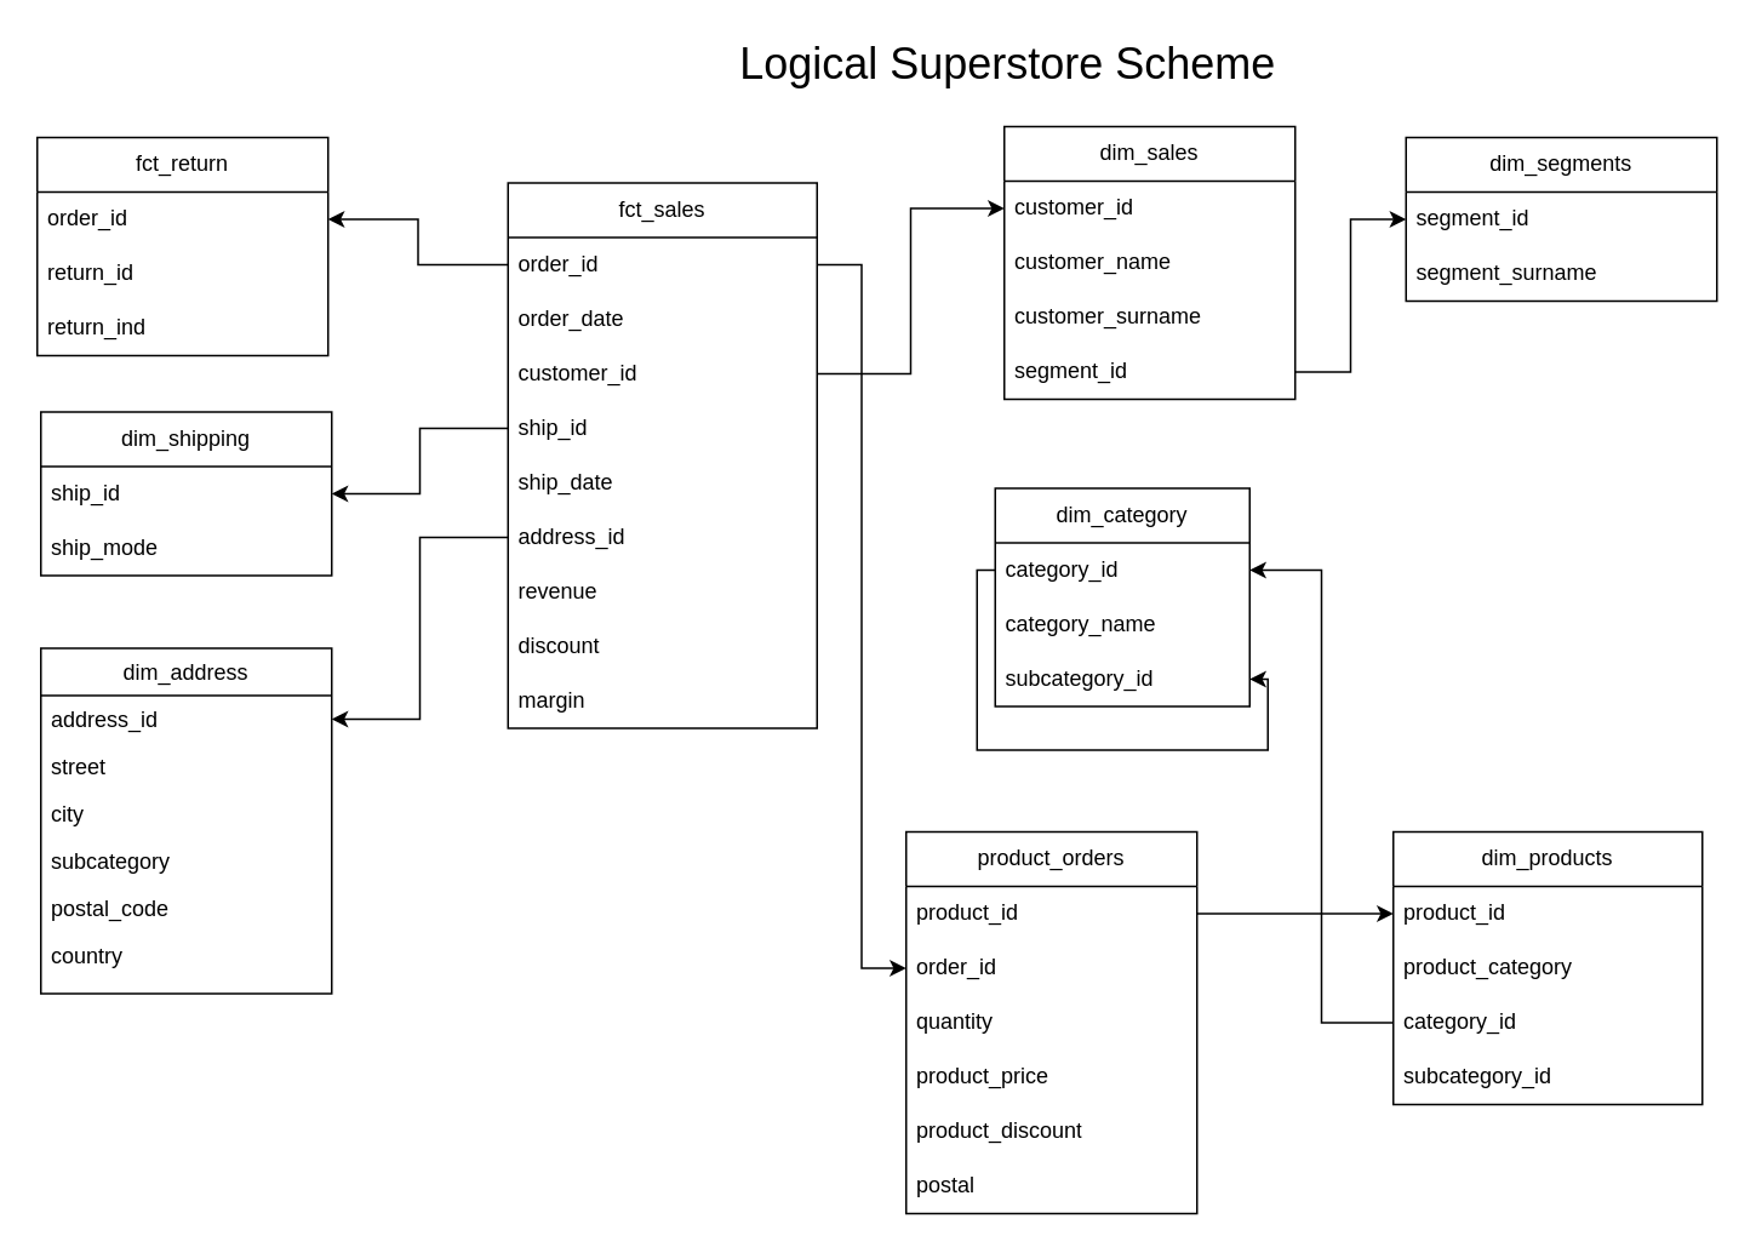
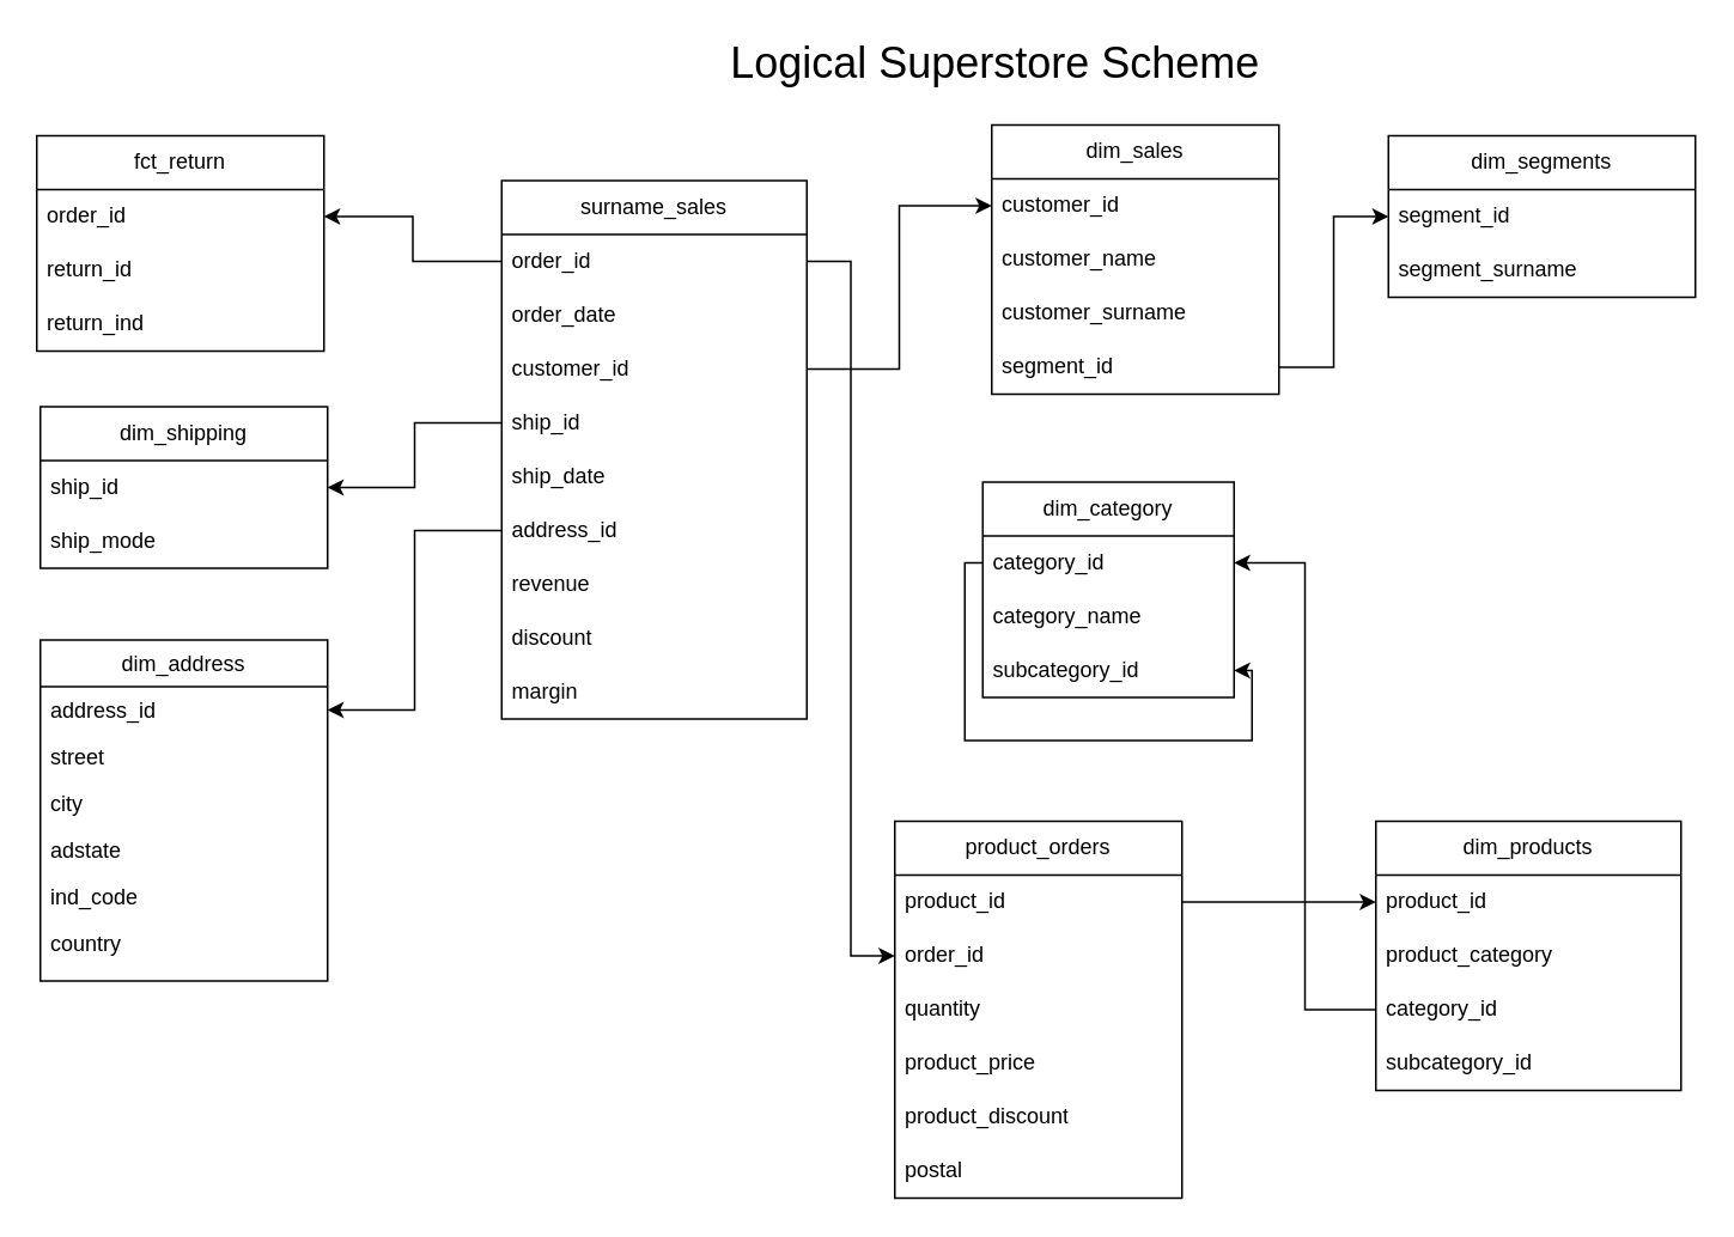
  <mxCell id="0" />
  <mxCell id="1" parent="0" />
  <mxCell id="2" value="dim_address" style="swimlane;fontStyle=0;align=center;verticalAlign=top;childLayout=stackLayout;horizontal=1;startSize=26;horizontalStack=0;resizeParent=1;resizeLast=0;collapsible=1;marginBottom=0;rounded=0;shadow=0;strokeWidth=1;" parent="1" vertex="1"><mxGeometry x="22" y="356" width="160" height="190" as="geometry"><mxRectangle x="550" y="140" width="160" height="26" as="alternateBounds" /></mxGeometry></mxCell>
  <mxCell id="3" value="address_id" style="text;align=left;verticalAlign=top;spacingLeft=4;spacingRight=4;overflow=hidden;rotatable=0;points=[[0,0.5],[1,0.5]];portConstraint=eastwest;" parent="2" vertex="1"><mxGeometry y="26" width="160" height="26" as="geometry" /></mxCell>
  <mxCell id="4" value="street" style="text;align=left;verticalAlign=top;spacingLeft=4;spacingRight=4;overflow=hidden;rotatable=0;points=[[0,0.5],[1,0.5]];portConstraint=eastwest;" parent="2" vertex="1"><mxGeometry y="52" width="160" height="26" as="geometry" /></mxCell>
  <mxCell id="5" value="city" style="text;align=left;verticalAlign=top;spacingLeft=4;spacingRight=4;overflow=hidden;rotatable=0;points=[[0,0.5],[1,0.5]];portConstraint=eastwest;rounded=0;shadow=0;html=0;" parent="2" vertex="1"><mxGeometry y="78" width="160" height="26" as="geometry" /></mxCell>
- <mxCell id="6" value="subcategory" style="text;align=left;verticalAlign=top;spacingLeft=4;spacingRight=4;overflow=hidden;rotatable=0;points=[[0,0.5],[1,0.5]];portConstraint=eastwest;rounded=0;shadow=0;html=0;" parent="2" vertex="1"><mxGeometry y="104" width="160" height="26" as="geometry" /></mxCell>
- <mxCell id="7" value="postal_code" style="text;align=left;verticalAlign=top;spacingLeft=4;spacingRight=4;overflow=hidden;rotatable=0;points=[[0,0.5],[1,0.5]];portConstraint=eastwest;rounded=0;shadow=0;html=0;" parent="2" vertex="1"><mxGeometry y="130" width="160" height="26" as="geometry" /></mxCell>
+ <mxCell id="6" value="adstate" style="text;align=left;verticalAlign=top;spacingLeft=4;spacingRight=4;overflow=hidden;rotatable=0;points=[[0,0.5],[1,0.5]];portConstraint=eastwest;rounded=0;shadow=0;html=0;" parent="2" vertex="1"><mxGeometry y="104" width="160" height="26" as="geometry" /></mxCell>
+ <mxCell id="7" value="ind_code" style="text;align=left;verticalAlign=top;spacingLeft=4;spacingRight=4;overflow=hidden;rotatable=0;points=[[0,0.5],[1,0.5]];portConstraint=eastwest;rounded=0;shadow=0;html=0;" parent="2" vertex="1"><mxGeometry y="130" width="160" height="26" as="geometry" /></mxCell>
  <mxCell id="8" value="country" style="text;align=left;verticalAlign=top;spacingLeft=4;spacingRight=4;overflow=hidden;rotatable=0;points=[[0,0.5],[1,0.5]];portConstraint=eastwest;rounded=0;shadow=0;html=0;" parent="2" vertex="1"><mxGeometry y="156" width="160" height="26" as="geometry" /></mxCell>
- <mxCell id="9" value="fct_sales" style="swimlane;fontStyle=0;childLayout=stackLayout;horizontal=1;startSize=30;horizontalStack=0;resizeParent=1;resizeParentMax=0;resizeLast=0;collapsible=1;marginBottom=0;whiteSpace=wrap;html=1;" parent="1" vertex="1"><mxGeometry x="279" y="100" width="170" height="300" as="geometry" /></mxCell>
+ <mxCell id="9" value="surname_sales" style="swimlane;fontStyle=0;childLayout=stackLayout;horizontal=1;startSize=30;horizontalStack=0;resizeParent=1;resizeParentMax=0;resizeLast=0;collapsible=1;marginBottom=0;whiteSpace=wrap;html=1;" parent="1" vertex="1"><mxGeometry x="279" y="100" width="170" height="300" as="geometry" /></mxCell>
  <mxCell id="10" value="order_id" style="text;strokeColor=none;fillColor=none;align=left;verticalAlign=middle;spacingLeft=4;spacingRight=4;overflow=hidden;points=[[0,0.5],[1,0.5]];portConstraint=eastwest;rotatable=0;whiteSpace=wrap;html=1;" parent="9" vertex="1"><mxGeometry y="30" width="170" height="30" as="geometry" /></mxCell>
  <mxCell id="11" value="order_date" style="text;strokeColor=none;fillColor=none;align=left;verticalAlign=middle;spacingLeft=4;spacingRight=4;overflow=hidden;points=[[0,0.5],[1,0.5]];portConstraint=eastwest;rotatable=0;whiteSpace=wrap;html=1;" parent="9" vertex="1"><mxGeometry y="60" width="170" height="30" as="geometry" /></mxCell>
  <mxCell id="12" value="customer_id" style="text;strokeColor=none;fillColor=none;align=left;verticalAlign=middle;spacingLeft=4;spacingRight=4;overflow=hidden;points=[[0,0.5],[1,0.5]];portConstraint=eastwest;rotatable=0;whiteSpace=wrap;html=1;" parent="9" vertex="1"><mxGeometry y="90" width="170" height="30" as="geometry" /></mxCell>
  <mxCell id="13" value="ship_id" style="text;strokeColor=none;fillColor=none;align=left;verticalAlign=middle;spacingLeft=4;spacingRight=4;overflow=hidden;points=[[0,0.5],[1,0.5]];portConstraint=eastwest;rotatable=0;whiteSpace=wrap;html=1;" parent="9" vertex="1"><mxGeometry y="120" width="170" height="30" as="geometry" /></mxCell>
  <mxCell id="14" value="ship_date" style="text;strokeColor=none;fillColor=none;align=left;verticalAlign=middle;spacingLeft=4;spacingRight=4;overflow=hidden;points=[[0,0.5],[1,0.5]];portConstraint=eastwest;rotatable=0;whiteSpace=wrap;html=1;" parent="9" vertex="1"><mxGeometry y="150" width="170" height="30" as="geometry" /></mxCell>
  <mxCell id="15" value="address_id" style="text;strokeColor=none;fillColor=none;align=left;verticalAlign=middle;spacingLeft=4;spacingRight=4;overflow=hidden;points=[[0,0.5],[1,0.5]];portConstraint=eastwest;rotatable=0;whiteSpace=wrap;html=1;" parent="9" vertex="1"><mxGeometry y="180" width="170" height="30" as="geometry" /></mxCell>
  <mxCell id="16" value="revenue" style="text;strokeColor=none;fillColor=none;align=left;verticalAlign=middle;spacingLeft=4;spacingRight=4;overflow=hidden;points=[[0,0.5],[1,0.5]];portConstraint=eastwest;rotatable=0;whiteSpace=wrap;html=1;" parent="9" vertex="1"><mxGeometry y="210" width="170" height="30" as="geometry" /></mxCell>
  <mxCell id="17" value="discount" style="text;strokeColor=none;fillColor=none;align=left;verticalAlign=middle;spacingLeft=4;spacingRight=4;overflow=hidden;points=[[0,0.5],[1,0.5]];portConstraint=eastwest;rotatable=0;whiteSpace=wrap;html=1;" parent="9" vertex="1"><mxGeometry y="240" width="170" height="30" as="geometry" /></mxCell>
  <mxCell id="18" value="margin" style="text;strokeColor=none;fillColor=none;align=left;verticalAlign=middle;spacingLeft=4;spacingRight=4;overflow=hidden;points=[[0,0.5],[1,0.5]];portConstraint=eastwest;rotatable=0;whiteSpace=wrap;html=1;" parent="9" vertex="1"><mxGeometry y="270" width="170" height="30" as="geometry" /></mxCell>
  <mxCell id="19" value="dim_sales" style="swimlane;fontStyle=0;childLayout=stackLayout;horizontal=1;startSize=30;horizontalStack=0;resizeParent=1;resizeParentMax=0;resizeLast=0;collapsible=1;marginBottom=0;whiteSpace=wrap;html=1;" parent="1" vertex="1"><mxGeometry x="552" y="69" width="160" height="150" as="geometry" /></mxCell>
  <mxCell id="20" value="customer_id" style="text;strokeColor=none;fillColor=none;align=left;verticalAlign=middle;spacingLeft=4;spacingRight=4;overflow=hidden;points=[[0,0.5],[1,0.5]];portConstraint=eastwest;rotatable=0;whiteSpace=wrap;html=1;" parent="19" vertex="1"><mxGeometry y="30" width="160" height="30" as="geometry" /></mxCell>
  <mxCell id="21" value="customer_name" style="text;strokeColor=none;fillColor=none;align=left;verticalAlign=middle;spacingLeft=4;spacingRight=4;overflow=hidden;points=[[0,0.5],[1,0.5]];portConstraint=eastwest;rotatable=0;whiteSpace=wrap;html=1;" parent="19" vertex="1"><mxGeometry y="60" width="160" height="30" as="geometry" /></mxCell>
  <mxCell id="22" value="customer_surname" style="text;strokeColor=none;fillColor=none;align=left;verticalAlign=middle;spacingLeft=4;spacingRight=4;overflow=hidden;points=[[0,0.5],[1,0.5]];portConstraint=eastwest;rotatable=0;whiteSpace=wrap;html=1;" parent="19" vertex="1"><mxGeometry y="90" width="160" height="30" as="geometry" /></mxCell>
  <mxCell id="23" value="segment_id" style="text;strokeColor=none;fillColor=none;align=left;verticalAlign=middle;spacingLeft=4;spacingRight=4;overflow=hidden;points=[[0,0.5],[1,0.5]];portConstraint=eastwest;rotatable=0;whiteSpace=wrap;html=1;" parent="19" vertex="1"><mxGeometry y="120" width="160" height="30" as="geometry" /></mxCell>
  <mxCell id="24" value="fct_return" style="swimlane;fontStyle=0;childLayout=stackLayout;horizontal=1;startSize=30;horizontalStack=0;resizeParent=1;resizeParentMax=0;resizeLast=0;collapsible=1;marginBottom=0;whiteSpace=wrap;html=1;" parent="1" vertex="1"><mxGeometry x="20" y="75" width="160" height="120" as="geometry" /></mxCell>
  <mxCell id="25" value="order_id" style="text;strokeColor=none;fillColor=none;align=left;verticalAlign=middle;spacingLeft=4;spacingRight=4;overflow=hidden;points=[[0,0.5],[1,0.5]];portConstraint=eastwest;rotatable=0;whiteSpace=wrap;html=1;" parent="24" vertex="1"><mxGeometry y="30" width="160" height="30" as="geometry" /></mxCell>
  <mxCell id="26" value="return_id" style="text;strokeColor=none;fillColor=none;align=left;verticalAlign=middle;spacingLeft=4;spacingRight=4;overflow=hidden;points=[[0,0.5],[1,0.5]];portConstraint=eastwest;rotatable=0;whiteSpace=wrap;html=1;" parent="24" vertex="1"><mxGeometry y="60" width="160" height="30" as="geometry" /></mxCell>
  <mxCell id="27" value="return_ind" style="text;strokeColor=none;fillColor=none;align=left;verticalAlign=middle;spacingLeft=4;spacingRight=4;overflow=hidden;points=[[0,0.5],[1,0.5]];portConstraint=eastwest;rotatable=0;whiteSpace=wrap;html=1;" parent="24" vertex="1"><mxGeometry y="90" width="160" height="30" as="geometry" /></mxCell>
  <mxCell id="28" value="product_orders" style="swimlane;fontStyle=0;childLayout=stackLayout;horizontal=1;startSize=30;horizontalStack=0;resizeParent=1;resizeParentMax=0;resizeLast=0;collapsible=1;marginBottom=0;whiteSpace=wrap;html=1;" parent="1" vertex="1"><mxGeometry x="498" y="457" width="160" height="210" as="geometry" /></mxCell>
  <mxCell id="29" value="product_id" style="text;strokeColor=none;fillColor=none;align=left;verticalAlign=middle;spacingLeft=4;spacingRight=4;overflow=hidden;points=[[0,0.5],[1,0.5]];portConstraint=eastwest;rotatable=0;whiteSpace=wrap;html=1;" parent="28" vertex="1"><mxGeometry y="30" width="160" height="30" as="geometry" /></mxCell>
  <mxCell id="30" value="order_id" style="text;strokeColor=none;fillColor=none;align=left;verticalAlign=middle;spacingLeft=4;spacingRight=4;overflow=hidden;points=[[0,0.5],[1,0.5]];portConstraint=eastwest;rotatable=0;whiteSpace=wrap;html=1;" parent="28" vertex="1"><mxGeometry y="60" width="160" height="30" as="geometry" /></mxCell>
  <mxCell id="31" value="quantity" style="text;strokeColor=none;fillColor=none;align=left;verticalAlign=middle;spacingLeft=4;spacingRight=4;overflow=hidden;points=[[0,0.5],[1,0.5]];portConstraint=eastwest;rotatable=0;whiteSpace=wrap;html=1;" parent="28" vertex="1"><mxGeometry y="90" width="160" height="30" as="geometry" /></mxCell>
  <mxCell id="32" value="product_price" style="text;strokeColor=none;fillColor=none;align=left;verticalAlign=middle;spacingLeft=4;spacingRight=4;overflow=hidden;points=[[0,0.5],[1,0.5]];portConstraint=eastwest;rotatable=0;whiteSpace=wrap;html=1;" parent="28" vertex="1"><mxGeometry y="120" width="160" height="30" as="geometry" /></mxCell>
  <mxCell id="33" value="product_discount" style="text;strokeColor=none;fillColor=none;align=left;verticalAlign=middle;spacingLeft=4;spacingRight=4;overflow=hidden;points=[[0,0.5],[1,0.5]];portConstraint=eastwest;rotatable=0;whiteSpace=wrap;html=1;" parent="28" vertex="1"><mxGeometry y="150" width="160" height="30" as="geometry" /></mxCell>
  <mxCell id="34" value="postal" style="text;strokeColor=none;fillColor=none;align=left;verticalAlign=middle;spacingLeft=4;spacingRight=4;overflow=hidden;points=[[0,0.5],[1,0.5]];portConstraint=eastwest;rotatable=0;whiteSpace=wrap;html=1;" parent="28" vertex="1"><mxGeometry y="180" width="160" height="30" as="geometry" /></mxCell>
  <mxCell id="35" value="dim_shipping" style="swimlane;fontStyle=0;childLayout=stackLayout;horizontal=1;startSize=30;horizontalStack=0;resizeParent=1;resizeParentMax=0;resizeLast=0;collapsible=1;marginBottom=0;whiteSpace=wrap;html=1;" parent="1" vertex="1"><mxGeometry x="22" y="226" width="160" height="90" as="geometry" /></mxCell>
  <mxCell id="36" value="ship_id" style="text;strokeColor=none;fillColor=none;align=left;verticalAlign=middle;spacingLeft=4;spacingRight=4;overflow=hidden;points=[[0,0.5],[1,0.5]];portConstraint=eastwest;rotatable=0;whiteSpace=wrap;html=1;" parent="35" vertex="1"><mxGeometry y="30" width="160" height="30" as="geometry" /></mxCell>
  <mxCell id="37" value="ship_mode" style="text;strokeColor=none;fillColor=none;align=left;verticalAlign=middle;spacingLeft=4;spacingRight=4;overflow=hidden;points=[[0,0.5],[1,0.5]];portConstraint=eastwest;rotatable=0;whiteSpace=wrap;html=1;" parent="35" vertex="1"><mxGeometry y="60" width="160" height="30" as="geometry" /></mxCell>
  <mxCell id="38" value="" style="endArrow=classic;html=1;rounded=0;edgeStyle=orthogonalEdgeStyle;endFill=1;" parent="1" source="13" target="36" edge="1"><mxGeometry width="50" height="50" relative="1" as="geometry"><mxPoint x="551" y="563" as="sourcePoint" /><mxPoint x="601" y="513" as="targetPoint" /></mxGeometry></mxCell>
  <mxCell id="39" value="dim_segments" style="swimlane;fontStyle=0;childLayout=stackLayout;horizontal=1;startSize=30;horizontalStack=0;resizeParent=1;resizeParentMax=0;resizeLast=0;collapsible=1;marginBottom=0;whiteSpace=wrap;html=1;" parent="1" vertex="1"><mxGeometry x="773" y="75" width="171" height="90" as="geometry" /></mxCell>
  <mxCell id="40" value="segment_id" style="text;strokeColor=none;fillColor=none;align=left;verticalAlign=middle;spacingLeft=4;spacingRight=4;overflow=hidden;points=[[0,0.5],[1,0.5]];portConstraint=eastwest;rotatable=0;whiteSpace=wrap;html=1;" parent="39" vertex="1"><mxGeometry y="30" width="171" height="30" as="geometry" /></mxCell>
  <mxCell id="41" value="segment_surname" style="text;strokeColor=none;fillColor=none;align=left;verticalAlign=middle;spacingLeft=4;spacingRight=4;overflow=hidden;points=[[0,0.5],[1,0.5]];portConstraint=eastwest;rotatable=0;whiteSpace=wrap;html=1;" parent="39" vertex="1"><mxGeometry y="60" width="171" height="30" as="geometry" /></mxCell>
  <mxCell id="42" value="" style="endArrow=classic;html=1;rounded=0;edgeStyle=orthogonalEdgeStyle;endFill=1;" parent="1" source="15" target="3" edge="1"><mxGeometry width="50" height="50" relative="1" as="geometry"><mxPoint x="471" y="723" as="sourcePoint" /><mxPoint x="521" y="673" as="targetPoint" /></mxGeometry></mxCell>
  <mxCell id="43" value="" style="endArrow=classic;html=1;rounded=0;edgeStyle=orthogonalEdgeStyle;endFill=1;" parent="1" source="29" target="52" edge="1"><mxGeometry width="50" height="50" relative="1" as="geometry"><mxPoint x="151" y="103" as="sourcePoint" /><mxPoint x="201" y="53" as="targetPoint" /></mxGeometry></mxCell>
  <mxCell id="44" value="" style="endArrow=classic;html=1;rounded=0;edgeStyle=orthogonalEdgeStyle;endFill=1;" parent="1" source="10" target="25" edge="1"><mxGeometry width="50" height="50" relative="1" as="geometry"><mxPoint x="453" y="210" as="sourcePoint" /><mxPoint x="503" y="160" as="targetPoint" /></mxGeometry></mxCell>
  <mxCell id="45" value="dim_category" style="swimlane;fontStyle=0;childLayout=stackLayout;horizontal=1;startSize=30;horizontalStack=0;resizeParent=1;resizeParentMax=0;resizeLast=0;collapsible=1;marginBottom=0;whiteSpace=wrap;html=1;" parent="1" vertex="1"><mxGeometry x="547" y="268" width="140" height="120" as="geometry" /></mxCell>
  <mxCell id="46" value="category_id" style="text;strokeColor=none;fillColor=none;align=left;verticalAlign=middle;spacingLeft=4;spacingRight=4;overflow=hidden;points=[[0,0.5],[1,0.5]];portConstraint=eastwest;rotatable=0;whiteSpace=wrap;html=1;" parent="45" vertex="1"><mxGeometry y="30" width="140" height="30" as="geometry" /></mxCell>
  <mxCell id="47" value="category_name" style="text;strokeColor=none;fillColor=none;align=left;verticalAlign=middle;spacingLeft=4;spacingRight=4;overflow=hidden;points=[[0,0.5],[1,0.5]];portConstraint=eastwest;rotatable=0;whiteSpace=wrap;html=1;" parent="45" vertex="1"><mxGeometry y="60" width="140" height="30" as="geometry" /></mxCell>
  <mxCell id="48" value="subcategory_id" style="text;strokeColor=none;fillColor=none;align=left;verticalAlign=middle;spacingLeft=4;spacingRight=4;overflow=hidden;points=[[0,0.5],[1,0.5]];portConstraint=eastwest;rotatable=0;whiteSpace=wrap;html=1;" parent="45" vertex="1"><mxGeometry y="90" width="140" height="30" as="geometry" /></mxCell>
  <mxCell id="49" value="" style="endArrow=classic;html=1;rounded=0;edgeStyle=orthogonalEdgeStyle;" parent="45" source="46" target="48" edge="1"><mxGeometry width="50" height="50" relative="1" as="geometry"><mxPoint x="128" y="127" as="sourcePoint" /><mxPoint x="178" y="77" as="targetPoint" /><Array as="points"><mxPoint x="-10" y="45" /><mxPoint x="-10" y="144" /><mxPoint x="150" y="144" /><mxPoint x="150" y="105" /></Array></mxGeometry></mxCell>
  <mxCell id="50" value="" style="endArrow=classic;html=1;rounded=0;edgeStyle=orthogonalEdgeStyle;endFill=1;" parent="1" source="54" target="46" edge="1"><mxGeometry width="50" height="50" relative="1" as="geometry"><mxPoint x="451" y="133" as="sourcePoint" /><mxPoint x="501" y="83" as="targetPoint" /></mxGeometry></mxCell>
  <mxCell id="51" value="dim_products" style="swimlane;fontStyle=0;childLayout=stackLayout;horizontal=1;startSize=30;horizontalStack=0;resizeParent=1;resizeParentMax=0;resizeLast=0;collapsible=1;marginBottom=0;whiteSpace=wrap;html=1;" parent="1" vertex="1"><mxGeometry x="766" y="457" width="170" height="150" as="geometry" /></mxCell>
  <mxCell id="52" value="product_id" style="text;strokeColor=none;fillColor=none;align=left;verticalAlign=middle;spacingLeft=4;spacingRight=4;overflow=hidden;points=[[0,0.5],[1,0.5]];portConstraint=eastwest;rotatable=0;whiteSpace=wrap;html=1;" parent="51" vertex="1"><mxGeometry y="30" width="170" height="30" as="geometry" /></mxCell>
  <mxCell id="53" value="product_category" style="text;strokeColor=none;fillColor=none;align=left;verticalAlign=middle;spacingLeft=4;spacingRight=4;overflow=hidden;points=[[0,0.5],[1,0.5]];portConstraint=eastwest;rotatable=0;whiteSpace=wrap;html=1;" parent="51" vertex="1"><mxGeometry y="60" width="170" height="30" as="geometry" /></mxCell>
  <mxCell id="54" value="category_id" style="text;strokeColor=none;fillColor=none;align=left;verticalAlign=middle;spacingLeft=4;spacingRight=4;overflow=hidden;points=[[0,0.5],[1,0.5]];portConstraint=eastwest;rotatable=0;whiteSpace=wrap;html=1;" parent="51" vertex="1"><mxGeometry y="90" width="170" height="30" as="geometry" /></mxCell>
  <mxCell id="55" value="subcategory_id" style="text;strokeColor=none;fillColor=none;align=left;verticalAlign=middle;spacingLeft=4;spacingRight=4;overflow=hidden;points=[[0,0.5],[1,0.5]];portConstraint=eastwest;rotatable=0;whiteSpace=wrap;html=1;" parent="51" vertex="1"><mxGeometry y="120" width="170" height="30" as="geometry" /></mxCell>
  <mxCell id="56" value="" style="endArrow=classic;html=1;rounded=0;edgeStyle=orthogonalEdgeStyle;endFill=1;" parent="1" source="12" target="20" edge="1"><mxGeometry width="50" height="50" relative="1" as="geometry"><mxPoint x="171" y="553" as="sourcePoint" /><mxPoint x="121" y="603" as="targetPoint" /></mxGeometry></mxCell>
  <mxCell id="57" value="" style="endArrow=classic;html=1;rounded=0;edgeStyle=orthogonalEdgeStyle;" parent="1" source="10" target="30" edge="1"><mxGeometry width="50" height="50" relative="1" as="geometry"><mxPoint x="595" y="307" as="sourcePoint" /><mxPoint x="545" y="357" as="targetPoint" /></mxGeometry></mxCell>
  <mxCell id="58" value="" style="endArrow=classic;html=1;rounded=0;edgeStyle=orthogonalEdgeStyle;endFill=1;" parent="1" source="23" target="40" edge="1"><mxGeometry width="50" height="50" relative="1" as="geometry"><mxPoint x="471" y="888" as="sourcePoint" /><mxPoint x="471" y="1043" as="targetPoint" /></mxGeometry></mxCell>
  <mxCell id="59" value="&lt;font style=&quot;font-size: 24px;&quot;&gt;Logical Superstore Scheme&amp;nbsp;&lt;/font&gt;" style="text;html=1;strokeColor=none;fillColor=none;align=center;verticalAlign=middle;whiteSpace=wrap;rounded=0;" parent="1" vertex="1"><mxGeometry x="333" y="20" width="449" height="30" as="geometry" /></mxCell>
